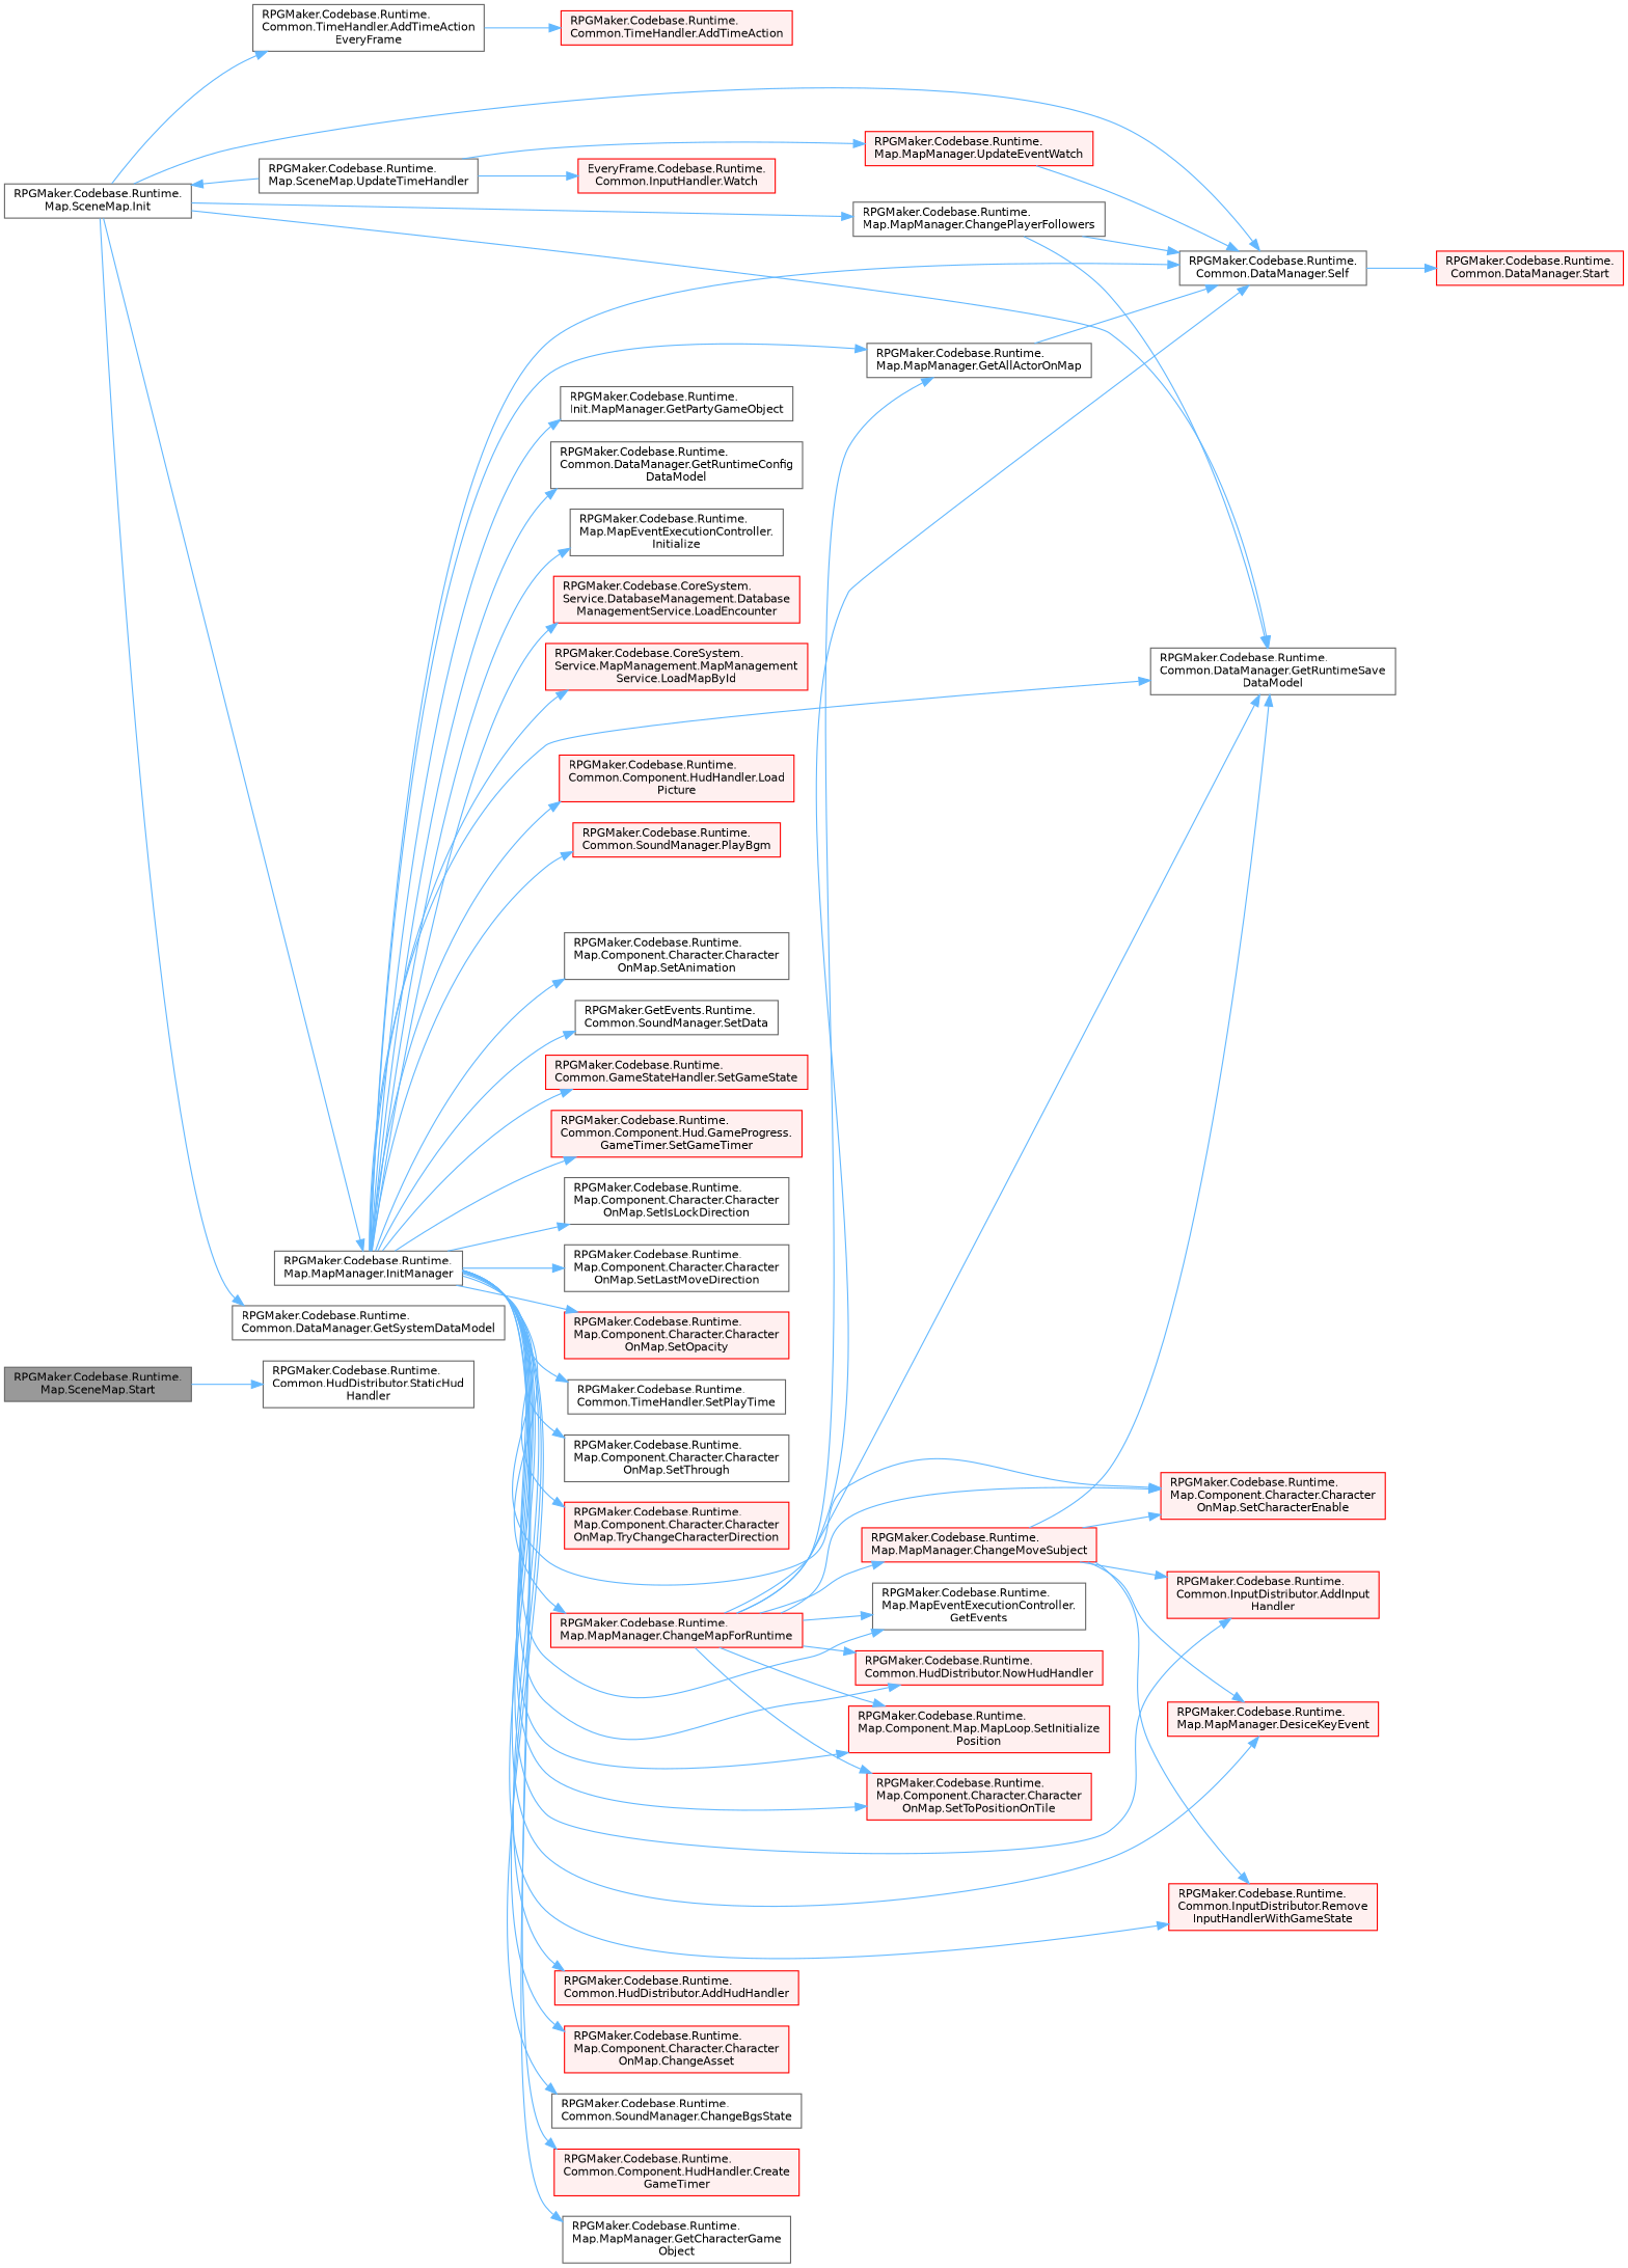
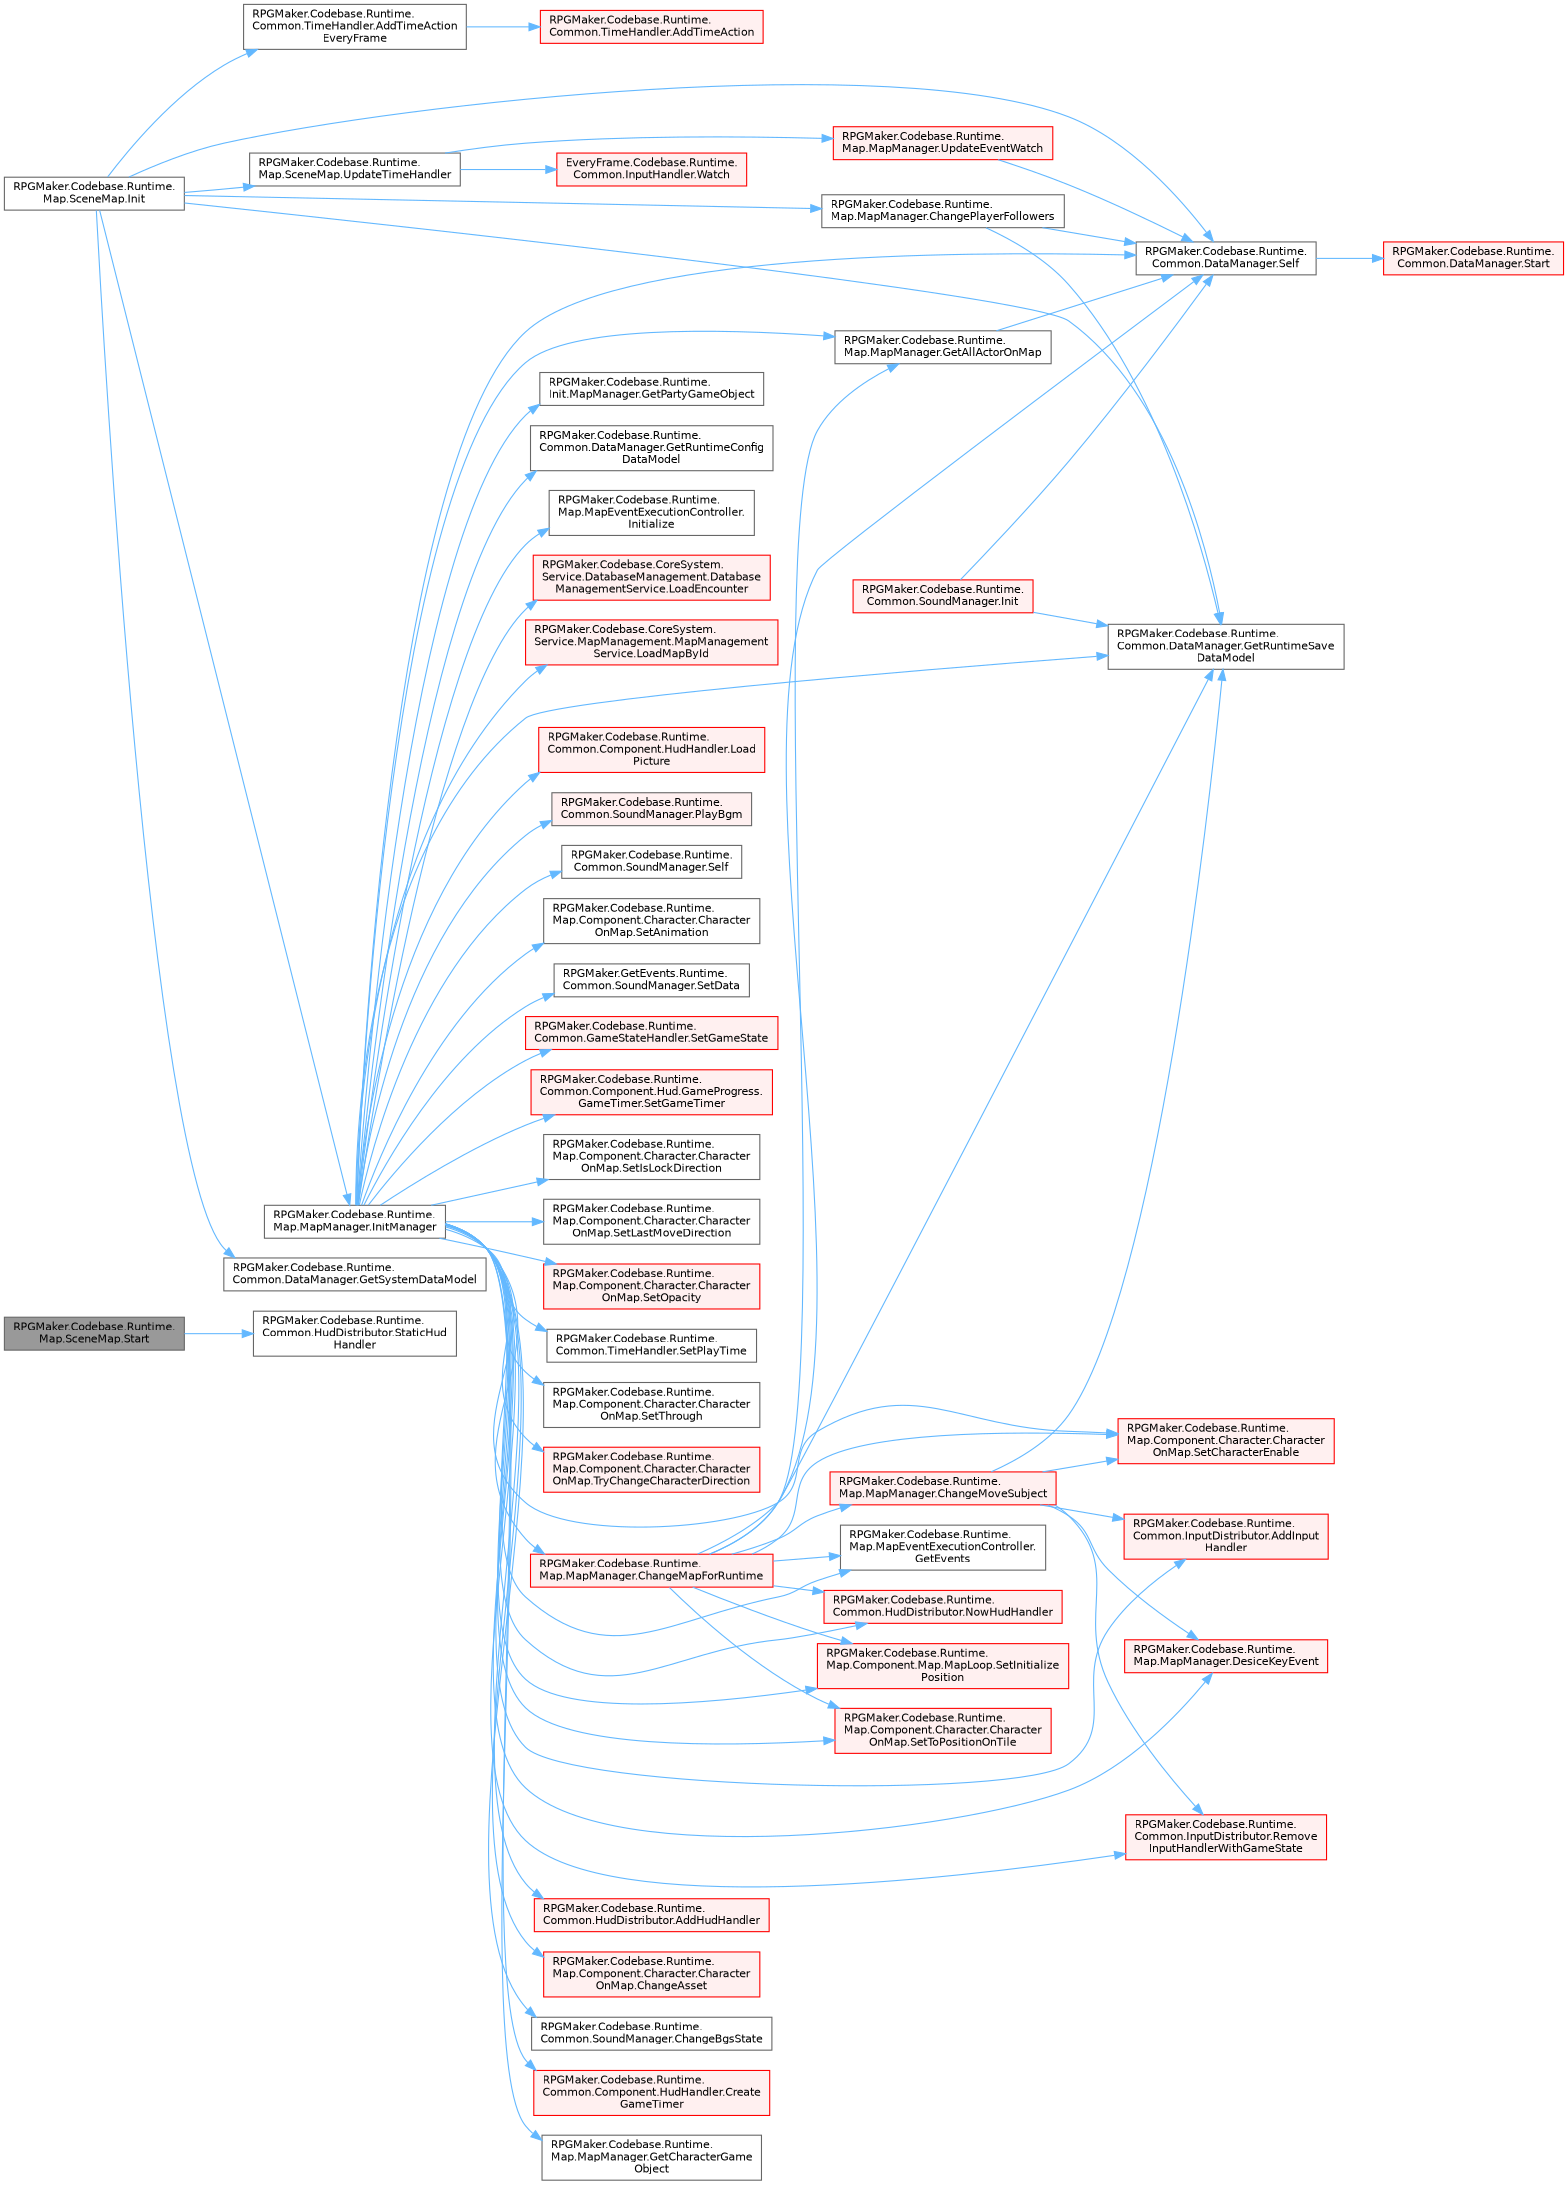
  digraph {
    rankdir=LR
    node [color=red fillcolor="#FFF0F0" fontname=Helvetica fontsize=10 shape=box style=filled]
    edge [color=steelblue1 fontname=Helvetica fontsize=10 labelfontname=Helvetica labelfontsize=10 style=solid]
    n1 [color=gray40 fillcolor=grey60 fontcolor=black height=0.2 label="RPGMaker.Codebase.Runtime.\lMap.SceneMap.Start" width=0.4]
    n2 [color=grey40 fillcolor=white height=0.2 label="RPGMaker.Codebase.Runtime.\lCommon.HudDistributor.StaticHud\lHandler" width=0.4]
    n3 [color=grey40 fillcolor=white height=0.2 label="RPGMaker.Codebase.Runtime.\lMap.SceneMap.Init" width=0.4]
    n4 [color=grey40 fillcolor=white height=0.2 label="RPGMaker.Codebase.Runtime.\lCommon.TimeHandler.AddTimeAction\lEveryFrame" width=0.4]
    n5 [color=grey40 fillcolor=white height=0.2 label="RPGMaker.Codebase.Runtime.\lMap.MapManager.ChangePlayerFollowers" width=0.4]
    n6 [color=grey40 fillcolor=white height=0.2 label="RPGMaker.Codebase.Runtime.\lCommon.DataManager.GetRuntimeSave\lDataModel" width=0.4]
    n7 [color=grey40 fillcolor=white height=0.2 label="RPGMaker.Codebase.Runtime.\lCommon.DataManager.Self" width=0.4]
    n8 [color=grey40 fillcolor=white height=0.2 label="RPGMaker.Codebase.Runtime.\lCommon.DataManager.GetSystemDataModel" width=0.4]
    n9 [color=grey40 fillcolor=white height=0.2 label="RPGMaker.Codebase.Runtime.\lMap.MapManager.InitManager" width=0.4]
    n10 [color=grey40 fillcolor=white height=0.2 label="RPGMaker.Codebase.Runtime.\lMap.SceneMap.UpdateTimeHandler" width=0.4]
    n11 [height=0.2 label="RPGMaker.Codebase.Runtime.\lCommon.TimeHandler.AddTimeAction" width=0.4]
    n12 [height=0.2 label="RPGMaker.Codebase.Runtime.\lCommon.DataManager.Start" width=0.4]
    n13 [height=0.2 label="RPGMaker.Codebase.Runtime.\lCommon.HudDistributor.AddHudHandler" width=0.4]
    n14 [height=0.2 label="RPGMaker.Codebase.Runtime.\lCommon.InputDistributor.AddInput\lHandler" width=0.4]
    n15 [height=0.2 label="RPGMaker.Codebase.Runtime.\lMap.Component.Character.Character\lOnMap.ChangeAsset" width=0.4]
    n16 [color=grey40 fillcolor=white height=0.2 label="RPGMaker.Codebase.Runtime.\lCommon.SoundManager.ChangeBgsState" width=0.4]
    n17 [height=0.2 label="RPGMaker.Codebase.Runtime.\lMap.MapManager.ChangeMapForRuntime" width=0.4]
    n18 [height=0.2 label="RPGMaker.Codebase.Runtime.\lMap.MapManager.DesiceKeyEvent" width=0.4]
    n19 [height=0.2 label="RPGMaker.Codebase.Runtime.\lCommon.InputDistributor.Remove\lInputHandlerWithGameState" width=0.4]
    n20 [height=0.2 label="RPGMaker.Codebase.Runtime.\lMap.Component.Character.Character\lOnMap.SetCharacterEnable" width=0.4]
    n21 [color=grey40 fillcolor=white height=0.2 label="RPGMaker.Codebase.Runtime.\lMap.MapManager.GetAllActorOnMap" width=0.4]
    n22 [color=grey40 fillcolor=white height=0.2 label="RPGMaker.Codebase.Runtime.\lMap.MapEventExecutionController.\lGetEvents" width=0.4]
    n23 [height=0.2 label="RPGMaker.Codebase.Runtime.\lCommon.HudDistributor.NowHudHandler" width=0.4]
    n24 [height=0.2 label="RPGMaker.Codebase.Runtime.\lMap.Component.Map.MapLoop.SetInitialize\lPosition" width=0.4]
    n25 [height=0.2 label="RPGMaker.Codebase.Runtime.\lMap.Component.Character.Character\lOnMap.SetToPositionOnTile" width=0.4]
    n26 [height=0.2 label="RPGMaker.Codebase.Runtime.\lCommon.Component.HudHandler.Create\lGameTimer" width=0.4]
    n27 [color=grey40 fillcolor=white height=0.2 label="RPGMaker.Codebase.Runtime.\lMap.MapManager.GetCharacterGame\lObject" width=0.4]
    n28 [color=grey40 fillcolor=white height=0.2 label="RPGMaker.Codebase.Runtime.\lInit.MapManager.GetPartyGameObject" width=0.4]
    n29 [color=grey40 fillcolor=white height=0.2 label="RPGMaker.Codebase.Runtime.\lCommon.DataManager.GetRuntimeConfig\lDataModel" width=0.4]
    n30 [color=grey40 fillcolor=white height=0.2 label="RPGMaker.Codebase.Runtime.\lMap.MapEventExecutionController.\lInitialize" width=0.4]
    n31 [height=0.2 label="RPGMaker.Codebase.CoreSystem.\lService.DatabaseManagement.Database\lManagementService.LoadEncounter" width=0.4]
    n32 [height=0.2 label="RPGMaker.Codebase.CoreSystem.\lService.MapManagement.MapManagement\lService.LoadMapById" width=0.4]
    n33 [height=0.2 label="RPGMaker.Codebase.Runtime.\lCommon.Component.HudHandler.Load\lPicture" width=0.4]
-   n34 [height=0.2 label="RPGMaker.Codebase.Runtime.\lCommon.SoundManager.PlayBgm" width=0.4]
+   n34 [color=grey40 height=0.2 label="RPGMaker.Codebase.Runtime.\lCommon.SoundManager.PlayBgm" width=0.4]
+   n35 [color=grey40 fillcolor=white height=0.2 label="RPGMaker.Codebase.Runtime.\lCommon.SoundManager.Self" width=0.4]
    n36 [color=grey40 fillcolor=white height=0.2 label="RPGMaker.Codebase.Runtime.\lMap.Component.Character.Character\lOnMap.SetAnimation" width=0.4]
    n37 [color=grey40 fillcolor=white height=0.2 label="RPGMaker.GetEvents.Runtime.\lCommon.SoundManager.SetData" width=0.4]
    n38 [height=0.2 label="RPGMaker.Codebase.Runtime.\lCommon.GameStateHandler.SetGameState" width=0.4]
    n39 [height=0.2 label="RPGMaker.Codebase.Runtime.\lCommon.Component.Hud.GameProgress.\lGameTimer.SetGameTimer" width=0.4]
    n40 [color=grey40 fillcolor=white height=0.2 label="RPGMaker.Codebase.Runtime.\lMap.Component.Character.Character\lOnMap.SetIsLockDirection" width=0.4]
    n41 [color=grey40 fillcolor=white height=0.2 label="RPGMaker.Codebase.Runtime.\lMap.Component.Character.Character\lOnMap.SetLastMoveDirection" width=0.4]
    n42 [height=0.2 label="RPGMaker.Codebase.Runtime.\lMap.Component.Character.Character\lOnMap.SetOpacity" width=0.4]
    n43 [color=grey40 fillcolor=white height=0.2 label="RPGMaker.Codebase.Runtime.\lCommon.TimeHandler.SetPlayTime" width=0.4]
    n44 [color=grey40 fillcolor=white height=0.2 label="RPGMaker.Codebase.Runtime.\lMap.Component.Character.Character\lOnMap.SetThrough" width=0.4]
    n45 [height=0.2 label="RPGMaker.Codebase.Runtime.\lMap.Component.Character.Character\lOnMap.TryChangeCharacterDirection" width=0.4]
    n46 [height=0.2 label="RPGMaker.Codebase.Runtime.\lMap.MapManager.UpdateEventWatch" width=0.4]
    n47 [height=0.2 label="EveryFrame.Codebase.Runtime.\lCommon.InputHandler.Watch" width=0.4]
    n48 [height=0.2 label="RPGMaker.Codebase.Runtime.\lMap.MapManager.ChangeMoveSubject" width=0.4]
+   n49 [height=0.2 label="RPGMaker.Codebase.Runtime.\lCommon.SoundManager.Init" width=0.4]
    n1 -> n2
    n3 -> n4
    n3 -> n5
    n3 -> n6
    n3 -> n7
    n3 -> n8
    n3 -> n9
-   n10 -> n3
+   n3 -> n10
    n4 -> n11
    n5 -> n6
    n5 -> n7
    n7 -> n12
    n9 -> n6
    n9 -> n7
    n9 -> n13
    n9 -> n14
    n9 -> n15
    n9 -> n16
    n9 -> n17
    n9 -> n18
    n9 -> n19
    n9 -> n20
    n9 -> n21
    n9 -> n22
    n9 -> n23
    n9 -> n24
    n9 -> n25
    n9 -> n26
    n9 -> n27
    n9 -> n28
    n9 -> n29
    n9 -> n30
    n9 -> n31
    n9 -> n32
    n9 -> n33
    n9 -> n34
+   n9 -> n35
    n9 -> n36
    n9 -> n37
    n9 -> n38
    n9 -> n39
    n9 -> n40
    n9 -> n41
    n9 -> n42
    n9 -> n43
    n9 -> n44
    n9 -> n45
    n10 -> n46
    n10 -> n47
    n17 -> n6
    n17 -> n7
    n17 -> n20
    n17 -> n21
    n17 -> n22
    n17 -> n23
    n17 -> n24
    n17 -> n25
    n17 -> n48
    n21 -> n7
    n46 -> n7
    n48 -> n6
    n48 -> n14
    n48 -> n18
    n48 -> n19
    n48 -> n20
+   n49 -> n6
+   n49 -> n7
  }
